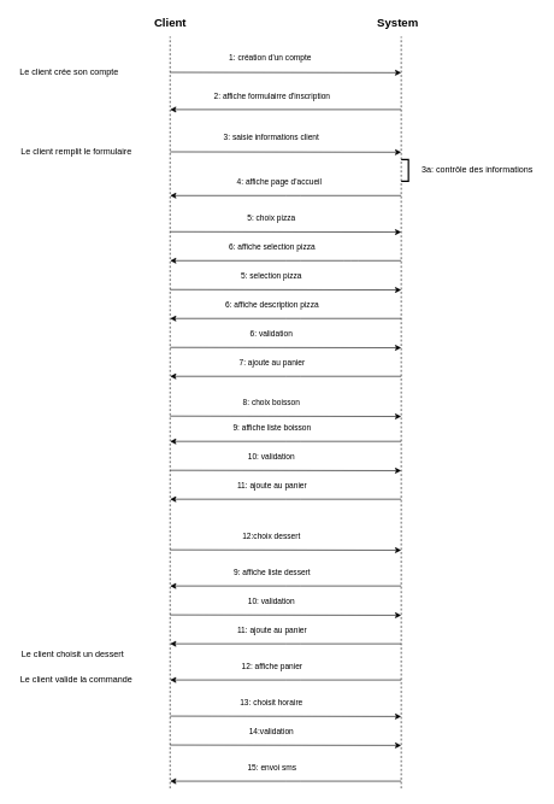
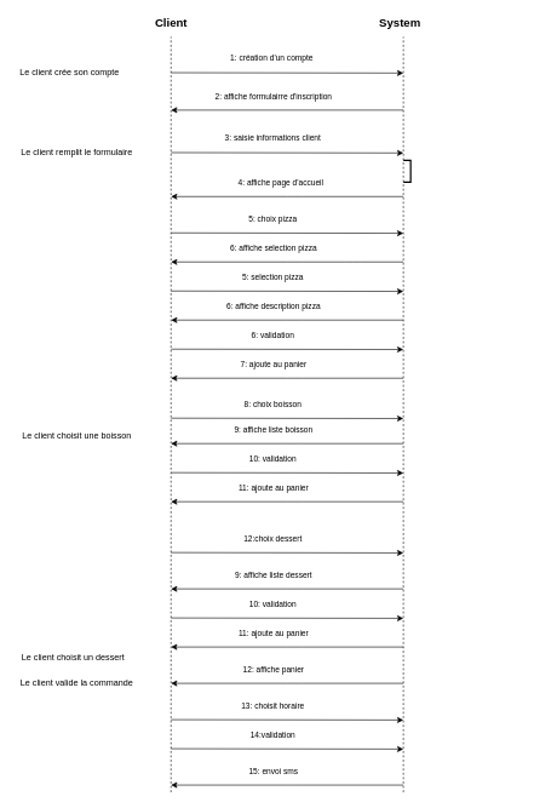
  <mxCell id="0" />
  <mxCell id="1" parent="0" />
  <mxCell id="2" value="" style="endArrow=none;html=1;dashed=1;" parent="1" edge="1"><mxGeometry width="50" height="50" relative="1" as="geometry"><mxPoint x="235" y="1090" as="sourcePoint" /><mxPoint x="235" y="50" as="targetPoint" /></mxGeometry></mxCell>
  <mxCell id="3" value="" style="endArrow=none;html=1;dashed=1;" parent="1" edge="1"><mxGeometry width="50" height="50" relative="1" as="geometry"><mxPoint x="555" y="1090" as="sourcePoint" /><mxPoint x="555" y="50" as="targetPoint" /></mxGeometry></mxCell>
  <mxCell id="4" value="Le client crée son compte" style="text;html=1;align=center;verticalAlign=middle;resizable=0;points=[];autosize=1;" parent="1" vertex="1"><mxGeometry x="20" y="90" width="150" height="20" as="geometry" /></mxCell>
  <mxCell id="5" value="" style="endArrow=classic;html=1;" parent="1" edge="1"><mxGeometry relative="1" as="geometry"><mxPoint x="235" y="99.5" as="sourcePoint" /><mxPoint x="555" y="100" as="targetPoint" /></mxGeometry></mxCell>
  <mxCell id="6" value="1: création d'un compte&amp;nbsp;" style="edgeLabel;resizable=0;html=1;align=center;verticalAlign=middle;" parent="5" connectable="0" vertex="1"><mxGeometry relative="1" as="geometry"><mxPoint x="-20" y="-19.75" as="offset" /></mxGeometry></mxCell>
  <mxCell id="7" value="" style="endArrow=classic;html=1;" parent="1" edge="1"><mxGeometry relative="1" as="geometry"><mxPoint x="555" y="151" as="sourcePoint" /><mxPoint x="235" y="151" as="targetPoint" /></mxGeometry></mxCell>
  <mxCell id="8" value="2: affiche formulairre d'inscription" style="edgeLabel;resizable=0;html=1;align=center;verticalAlign=middle;" parent="7" connectable="0" vertex="1"><mxGeometry relative="1" as="geometry"><mxPoint x="-20" y="-19.75" as="offset" /></mxGeometry></mxCell>
  <mxCell id="9" value="Le client remplit le formulaire" style="text;html=1;align=center;verticalAlign=middle;resizable=0;points=[];autosize=1;" parent="1" vertex="1"><mxGeometry x="20" y="200" width="170" height="20" as="geometry" /></mxCell>
  <mxCell id="10" value="" style="endArrow=classic;html=1;" parent="1" edge="1"><mxGeometry relative="1" as="geometry"><mxPoint x="235" y="209.5" as="sourcePoint" /><mxPoint x="555" y="210" as="targetPoint" /></mxGeometry></mxCell>
  <mxCell id="11" value="3: saisie informations client" style="edgeLabel;resizable=0;html=1;align=center;verticalAlign=middle;" parent="10" connectable="0" vertex="1"><mxGeometry relative="1" as="geometry"><mxPoint x="-20" y="-19.75" as="offset" /></mxGeometry></mxCell>
  <mxCell id="12" value="" style="strokeWidth=2;html=1;shape=mxgraph.flowchart.annotation_1;align=left;pointerEvents=1;direction=west;" parent="1" vertex="1"><mxGeometry x="555" y="220" width="10" height="30" as="geometry" /></mxCell>
- <mxCell id="13" value="3a: contrôle des informations" style="text;html=1;align=center;verticalAlign=middle;resizable=0;points=[];autosize=1;" parent="1" vertex="1"><mxGeometry x="575" y="225" width="170" height="20" as="geometry" /></mxCell>
  <mxCell id="14" value="" style="endArrow=classic;html=1;" parent="1" edge="1"><mxGeometry relative="1" as="geometry"><mxPoint x="555" y="270" as="sourcePoint" /><mxPoint x="235" y="270" as="targetPoint" /><Array as="points"><mxPoint x="405" y="270" /></Array></mxGeometry></mxCell>
  <mxCell id="15" value="4: affiche page d'accueil" style="edgeLabel;resizable=0;html=1;align=center;verticalAlign=middle;" parent="14" connectable="0" vertex="1"><mxGeometry relative="1" as="geometry"><mxPoint x="-10" y="-20" as="offset" /></mxGeometry></mxCell>
  <mxCell id="16" value="" style="endArrow=classic;html=1;" parent="1" edge="1"><mxGeometry relative="1" as="geometry"><mxPoint x="235" y="320" as="sourcePoint" /><mxPoint x="555" y="320.5" as="targetPoint" /></mxGeometry></mxCell>
  <mxCell id="17" value="5: choix pizza" style="edgeLabel;resizable=0;html=1;align=center;verticalAlign=middle;" parent="16" connectable="0" vertex="1"><mxGeometry relative="1" as="geometry"><mxPoint x="-20" y="-19.75" as="offset" /></mxGeometry></mxCell>
  <mxCell id="18" value="" style="endArrow=classic;html=1;" parent="1" edge="1"><mxGeometry relative="1" as="geometry"><mxPoint x="235" y="480" as="sourcePoint" /><mxPoint x="555" y="480.5" as="targetPoint" /></mxGeometry></mxCell>
  <mxCell id="19" value="6: validation" style="edgeLabel;resizable=0;html=1;align=center;verticalAlign=middle;" parent="18" connectable="0" vertex="1"><mxGeometry relative="1" as="geometry"><mxPoint x="-20" y="-19.75" as="offset" /></mxGeometry></mxCell>
  <mxCell id="20" value="" style="endArrow=classic;html=1;" parent="1" edge="1"><mxGeometry relative="1" as="geometry"><mxPoint x="555" y="440" as="sourcePoint" /><mxPoint x="235" y="440" as="targetPoint" /><Array as="points"><mxPoint x="405" y="440" /></Array></mxGeometry></mxCell>
  <mxCell id="21" value="6: affiche description pizza" style="edgeLabel;resizable=0;html=1;align=center;verticalAlign=middle;" parent="20" connectable="0" vertex="1"><mxGeometry relative="1" as="geometry"><mxPoint x="-20" y="-19.75" as="offset" /></mxGeometry></mxCell>
  <mxCell id="22" value="" style="endArrow=classic;html=1;" parent="1" edge="1"><mxGeometry relative="1" as="geometry"><mxPoint x="555" y="520" as="sourcePoint" /><mxPoint x="235" y="520" as="targetPoint" /><Array as="points"><mxPoint x="405" y="520" /></Array></mxGeometry></mxCell>
  <mxCell id="23" value="7: ajoute au panier" style="edgeLabel;resizable=0;html=1;align=center;verticalAlign=middle;" parent="22" connectable="0" vertex="1"><mxGeometry relative="1" as="geometry"><mxPoint x="-20" y="-19.75" as="offset" /></mxGeometry></mxCell>
+ <mxCell id="24" value="Le client choisit une boisson" style="text;html=1;align=center;verticalAlign=middle;resizable=0;points=[];autosize=1;" parent="1" vertex="1"><mxGeometry x="20" y="590" width="170" height="20" as="geometry" /></mxCell>
  <mxCell id="25" value="" style="endArrow=classic;html=1;" parent="1" edge="1"><mxGeometry relative="1" as="geometry"><mxPoint x="235" y="575" as="sourcePoint" /><mxPoint x="555" y="575.5" as="targetPoint" /></mxGeometry></mxCell>
  <mxCell id="26" value="8: choix boisson" style="edgeLabel;resizable=0;html=1;align=center;verticalAlign=middle;" parent="25" connectable="0" vertex="1"><mxGeometry relative="1" as="geometry"><mxPoint x="-20" y="-19.75" as="offset" /></mxGeometry></mxCell>
  <mxCell id="27" value="" style="endArrow=classic;html=1;" parent="1" edge="1"><mxGeometry relative="1" as="geometry"><mxPoint x="555" y="610" as="sourcePoint" /><mxPoint x="235" y="610" as="targetPoint" /><Array as="points"><mxPoint x="405" y="610" /></Array></mxGeometry></mxCell>
  <mxCell id="28" value="9: affiche liste boisson" style="edgeLabel;resizable=0;html=1;align=center;verticalAlign=middle;" parent="27" connectable="0" vertex="1"><mxGeometry relative="1" as="geometry"><mxPoint x="-20" y="-19.75" as="offset" /></mxGeometry></mxCell>
  <mxCell id="29" value="" style="endArrow=classic;html=1;" parent="1" edge="1"><mxGeometry relative="1" as="geometry"><mxPoint x="235" y="650" as="sourcePoint" /><mxPoint x="555" y="650.5" as="targetPoint" /></mxGeometry></mxCell>
  <mxCell id="30" value="10: validation" style="edgeLabel;resizable=0;html=1;align=center;verticalAlign=middle;" parent="29" connectable="0" vertex="1"><mxGeometry relative="1" as="geometry"><mxPoint x="-20" y="-19.75" as="offset" /></mxGeometry></mxCell>
  <mxCell id="31" value="" style="endArrow=classic;html=1;" parent="1" edge="1"><mxGeometry relative="1" as="geometry"><mxPoint x="555" y="690" as="sourcePoint" /><mxPoint x="235" y="690" as="targetPoint" /><Array as="points"><mxPoint x="405" y="690" /></Array></mxGeometry></mxCell>
  <mxCell id="32" value="11: ajoute au panier" style="edgeLabel;resizable=0;html=1;align=center;verticalAlign=middle;" parent="31" connectable="0" vertex="1"><mxGeometry relative="1" as="geometry"><mxPoint x="-20" y="-19.75" as="offset" /></mxGeometry></mxCell>
  <mxCell id="33" value="Le client choisit un dessert" style="text;html=1;align=center;verticalAlign=middle;resizable=0;points=[];autosize=1;" parent="1" vertex="1"><mxGeometry x="20" y="895" width="160" height="20" as="geometry" /></mxCell>
  <mxCell id="34" value="" style="endArrow=classic;html=1;" parent="1" edge="1"><mxGeometry relative="1" as="geometry"><mxPoint x="235" y="760" as="sourcePoint" /><mxPoint x="555" y="760.5" as="targetPoint" /></mxGeometry></mxCell>
  <mxCell id="35" value="12:choix dessert" style="edgeLabel;resizable=0;html=1;align=center;verticalAlign=middle;" parent="34" connectable="0" vertex="1"><mxGeometry relative="1" as="geometry"><mxPoint x="-20" y="-19.75" as="offset" /></mxGeometry></mxCell>
  <mxCell id="36" value="" style="endArrow=classic;html=1;" parent="1" edge="1"><mxGeometry relative="1" as="geometry"><mxPoint x="555" y="810" as="sourcePoint" /><mxPoint x="235" y="810" as="targetPoint" /><Array as="points"><mxPoint x="405" y="810" /></Array></mxGeometry></mxCell>
  <mxCell id="37" value="9: affiche liste dessert" style="edgeLabel;resizable=0;html=1;align=center;verticalAlign=middle;" parent="36" connectable="0" vertex="1"><mxGeometry relative="1" as="geometry"><mxPoint x="-20" y="-19.75" as="offset" /></mxGeometry></mxCell>
  <mxCell id="38" value="" style="endArrow=classic;html=1;" parent="1" edge="1"><mxGeometry relative="1" as="geometry"><mxPoint x="235" y="850" as="sourcePoint" /><mxPoint x="555" y="850.5" as="targetPoint" /></mxGeometry></mxCell>
  <mxCell id="39" value="10: validation" style="edgeLabel;resizable=0;html=1;align=center;verticalAlign=middle;" parent="38" connectable="0" vertex="1"><mxGeometry relative="1" as="geometry"><mxPoint x="-20" y="-19.75" as="offset" /></mxGeometry></mxCell>
  <mxCell id="40" value="" style="endArrow=classic;html=1;" parent="1" edge="1"><mxGeometry relative="1" as="geometry"><mxPoint x="555" y="890" as="sourcePoint" /><mxPoint x="235" y="890" as="targetPoint" /><Array as="points"><mxPoint x="405" y="890" /></Array></mxGeometry></mxCell>
  <mxCell id="41" value="11: ajoute au panier" style="edgeLabel;resizable=0;html=1;align=center;verticalAlign=middle;" parent="40" connectable="0" vertex="1"><mxGeometry relative="1" as="geometry"><mxPoint x="-20" y="-19.75" as="offset" /></mxGeometry></mxCell>
  <mxCell id="42" value="Le client valide la commande" style="text;html=1;align=center;verticalAlign=middle;resizable=0;points=[];autosize=1;" parent="1" vertex="1"><mxGeometry x="20" y="930" width="170" height="20" as="geometry" /></mxCell>
  <mxCell id="43" value="" style="endArrow=classic;html=1;" parent="1" edge="1"><mxGeometry relative="1" as="geometry"><mxPoint x="555" y="940" as="sourcePoint" /><mxPoint x="235" y="940" as="targetPoint" /><Array as="points"><mxPoint x="405" y="940" /></Array></mxGeometry></mxCell>
  <mxCell id="44" value="12: affiche panier" style="edgeLabel;resizable=0;html=1;align=center;verticalAlign=middle;" parent="43" connectable="0" vertex="1"><mxGeometry relative="1" as="geometry"><mxPoint x="-20" y="-19.75" as="offset" /></mxGeometry></mxCell>
  <mxCell id="45" value="" style="endArrow=classic;html=1;" parent="1" edge="1"><mxGeometry relative="1" as="geometry"><mxPoint x="555" y="1080" as="sourcePoint" /><mxPoint x="235" y="1080" as="targetPoint" /><Array as="points"><mxPoint x="405" y="1080" /></Array></mxGeometry></mxCell>
  <mxCell id="46" value="15: envoi sms" style="edgeLabel;resizable=0;html=1;align=center;verticalAlign=middle;" parent="45" connectable="0" vertex="1"><mxGeometry relative="1" as="geometry"><mxPoint x="-20" y="-19.75" as="offset" /></mxGeometry></mxCell>
  <mxCell id="47" value="" style="endArrow=classic;html=1;" parent="1" edge="1"><mxGeometry relative="1" as="geometry"><mxPoint x="235" y="990" as="sourcePoint" /><mxPoint x="555" y="990.5" as="targetPoint" /></mxGeometry></mxCell>
  <mxCell id="48" value="13: choisit horaire" style="edgeLabel;resizable=0;html=1;align=center;verticalAlign=middle;" parent="47" connectable="0" vertex="1"><mxGeometry relative="1" as="geometry"><mxPoint x="-20" y="-19.75" as="offset" /></mxGeometry></mxCell>
  <mxCell id="49" value="" style="endArrow=classic;html=1;" parent="1" edge="1"><mxGeometry relative="1" as="geometry"><mxPoint x="235" y="1030" as="sourcePoint" /><mxPoint x="555" y="1030.5" as="targetPoint" /></mxGeometry></mxCell>
  <mxCell id="50" value="14:validation" style="edgeLabel;resizable=0;html=1;align=center;verticalAlign=middle;" parent="49" connectable="0" vertex="1"><mxGeometry relative="1" as="geometry"><mxPoint x="-20" y="-19.75" as="offset" /></mxGeometry></mxCell>
  <mxCell id="51" value="&lt;font style=&quot;font-size: 16px&quot;&gt;&lt;b&gt;Client&lt;/b&gt;&lt;/font&gt;" style="text;html=1;align=center;verticalAlign=middle;resizable=0;points=[];autosize=1;" parent="1" vertex="1"><mxGeometry x="205" y="20" width="60" height="20" as="geometry" /></mxCell>
  <mxCell id="52" value="&lt;font style=&quot;font-size: 16px&quot;&gt;&lt;b&gt;System&lt;/b&gt;&lt;/font&gt;" style="text;html=1;align=center;verticalAlign=middle;resizable=0;points=[];autosize=1;" parent="1" vertex="1"><mxGeometry x="515" y="20" width="70" height="20" as="geometry" /></mxCell>
  <mxCell id="53" value="" style="endArrow=classic;html=1;" edge="1" parent="1"><mxGeometry relative="1" as="geometry"><mxPoint x="555" y="360" as="sourcePoint" /><mxPoint x="235" y="360" as="targetPoint" /><Array as="points"><mxPoint x="485" y="360" /><mxPoint x="405" y="360" /></Array></mxGeometry></mxCell>
  <mxCell id="54" value="6: affiche selection pizza" style="edgeLabel;resizable=0;html=1;align=center;verticalAlign=middle;" connectable="0" vertex="1" parent="53"><mxGeometry relative="1" as="geometry"><mxPoint x="-20" y="-19.75" as="offset" /></mxGeometry></mxCell>
  <mxCell id="55" value="" style="endArrow=classic;html=1;" edge="1" parent="1"><mxGeometry relative="1" as="geometry"><mxPoint x="235" y="400" as="sourcePoint" /><mxPoint x="555" y="400.5" as="targetPoint" /></mxGeometry></mxCell>
  <mxCell id="56" value="5: selection pizza" style="edgeLabel;resizable=0;html=1;align=center;verticalAlign=middle;" connectable="0" vertex="1" parent="55"><mxGeometry relative="1" as="geometry"><mxPoint x="-20" y="-19.75" as="offset" /></mxGeometry></mxCell>
